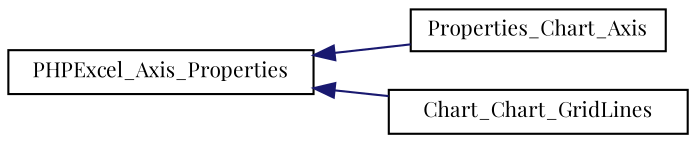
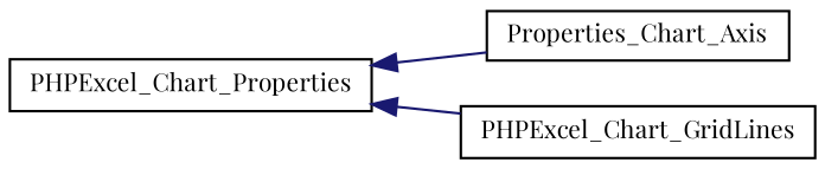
  digraph {
    fontname="Playfair Display"
    rankdir=LR
    node [color=black fillcolor=white fontname="Playfair Display" fontsize=10 shape=record style=filled]
    edge [color=midnightblue dir=back fontname="Playfair Display" fontsize=10 labelfontname=Helvetica labelfontsize=10 style=solid]
-   n1 [height=0.2 label=PHPExcel_Axis_Properties width=0.4]
+   n1 [height=0.2 label=PHPExcel_Chart_Properties width=0.4]
    n2 [height=0.2 label=Properties_Chart_Axis width=0.4]
-   n3 [height=0.2 label=Chart_Chart_GridLines width=0.4]
+   n3 [height=0.2 label=PHPExcel_Chart_GridLines width=0.4]
    n1 -> n2
    n1 -> n3
  }
